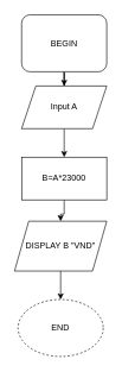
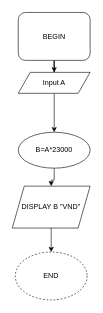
  <mxCell id="0" />
  <mxCell id="1" parent="0" />
  <mxCell id="2" value="" style="edgeStyle=orthogonalEdgeStyle;rounded=0;orthogonalLoop=1;jettySize=auto;html=1;" edge="1" parent="1" source="3" target="6"><mxGeometry relative="1" as="geometry" /></mxCell>
  <mxCell id="3" value="BEGIN" style="whiteSpace=wrap;html=1;rounded=1;" vertex="1" parent="1"><mxGeometry x="30" y="20" width="120" height="80" as="geometry" /></mxCell>
  <mxCell id="4" value="END" style="ellipse;whiteSpace=wrap;html=1;dashed=1;" vertex="1" parent="1"><mxGeometry x="25" y="420" width="120" height="80" as="geometry" /></mxCell>
  <mxCell id="5" value="" style="edgeStyle=orthogonalEdgeStyle;rounded=0;orthogonalLoop=1;jettySize=auto;html=1;" edge="1" parent="1" source="6" target="8"><mxGeometry relative="1" as="geometry" /></mxCell>
- <mxCell id="6" value="Input A" style="shape=parallelogram;perimeter=parallelogramPerimeter;whiteSpace=wrap;html=1;fixedSize=1;" vertex="1" parent="1"><mxGeometry x="30" y="120" width="120" height="60" as="geometry" /></mxCell>
+ <mxCell id="6" value="Input A" style="shape=parallelogram;perimeter=parallelogramPerimeter;whiteSpace=wrap;html=1;fixedSize=1;" vertex="1" parent="1"><mxGeometry x="30" y="120" width="120" height="35" as="geometry" /></mxCell>
  <mxCell id="7" value="" style="edgeStyle=orthogonalEdgeStyle;rounded=0;orthogonalLoop=1;jettySize=auto;html=1;" edge="1" parent="1" source="8" target="10"><mxGeometry relative="1" as="geometry" /></mxCell>
- <mxCell id="8" value="B=A*23000" style="whiteSpace=wrap;html=1;" vertex="1" parent="1"><mxGeometry x="30" y="220" width="120" height="60" as="geometry" /></mxCell>
+ <mxCell id="8" value="B=A*23000" style="ellipse;whiteSpace=wrap;html=1;" vertex="1" parent="1"><mxGeometry x="30" y="220" width="120" height="60" as="geometry" /></mxCell>
  <mxCell id="9" value="" style="edgeStyle=orthogonalEdgeStyle;rounded=0;orthogonalLoop=1;jettySize=auto;html=1;" edge="1" parent="1" source="10" target="4"><mxGeometry relative="1" as="geometry" /></mxCell>
  <mxCell id="10" value="DISPLAY B &quot;VND&quot;" style="shape=parallelogram;perimeter=parallelogramPerimeter;whiteSpace=wrap;html=1;fixedSize=1;" vertex="1" parent="1"><mxGeometry x="20" y="310" width="130" height="70" as="geometry" /></mxCell>
